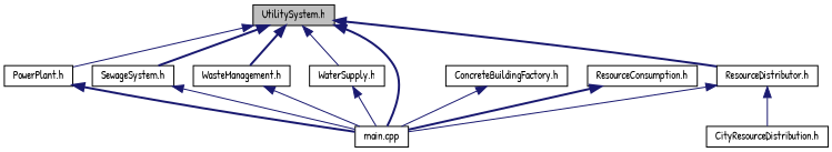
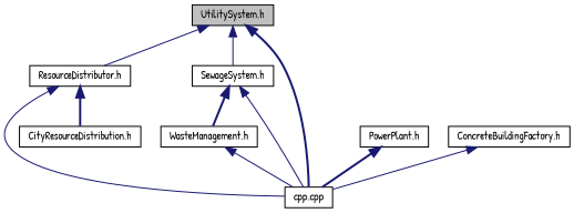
  digraph {
    fontname="Patrick Hand"
    node [color=black fillcolor=white fontname="Patrick Hand" fontsize=10 shape=record style=filled]
    edge [color=midnightblue dir=back fontname="Patrick Hand" fontsize=10 labelfontname=Helvetica labelfontsize=10 style=solid]
    n1 [fillcolor=grey75 fontcolor=black height=0.2 label="UtilitySystem.h" width=0.4]
    n2 [height=0.2 label="PowerPlant.h" width=0.4]
    n3 [height=0.2 label="ResourceDistributor.h" width=0.4]
    n4 [height=0.2 label="SewageSystem.h" width=0.4]
    n5 [height=0.2 label="WasteManagement.h" width=0.4]
-   n6 [height=0.2 label="WaterSupply.h" width=0.4]
-   n7 [height=0.2 label="main.cpp" width=0.4]
+   n7 [height=0.2 label="cpp.cpp" width=0.4]
    n8 [height=0.2 label="CityResourceDistribution.h" width=0.4]
    n9 [height=0.2 label="ConcreteBuildingFactory.h" width=0.4]
-   n10 [height=0.2 label="ResourceConsumption.h" width=0.4]
-   n1 -> n2
-   n1 -> n3 [style=bold]
-   n1 -> n4 [style=bold]
-   n1 -> n5 [style=bold]
-   n1 -> n6
+   n1 -> n3
+   n1 -> n4
+   n4 -> n5 [style=bold]
    n1 -> n7 [style=bold]
    n2 -> n7 [style=bold]
    n3 -> n7
-   n3 -> n8
+   n3 -> n8 [style=bold]
    n4 -> n7
    n5 -> n7
-   n6 -> n7
    n9 -> n7
-   n10 -> n7 [style=bold]
  }
